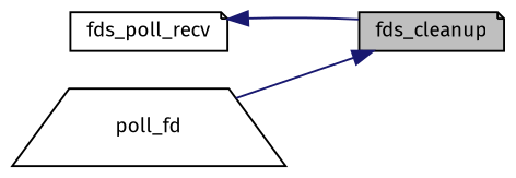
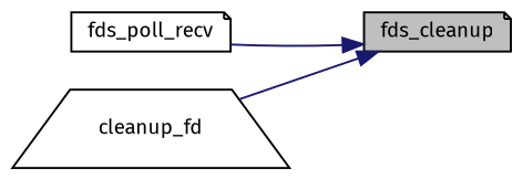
  digraph {
    fontname="Fira Sans"
    rankdir=RL
    node [color=black fillcolor=white fontname="Fira Sans" fontsize=10 shape=note style=filled]
    edge [color=midnightblue dir=back fontname="Fira Sans" fontsize=10 labelfontname=Helvetica labelfontsize=10 style=solid]
    n1 [fillcolor=grey75 fontcolor=black height=0.2 label=fds_cleanup width=0.4]
    n2 [height=0.2 label=fds_poll_recv width=0.4]
-   n3 [height=0.2 label=poll_fd shape=trapezium width=0.4]
-   n2 -> n1
+   n3 [height=0.2 label=cleanup_fd shape=trapezium width=0.4]
+   n1 -> n2
    n1 -> n3
  }
